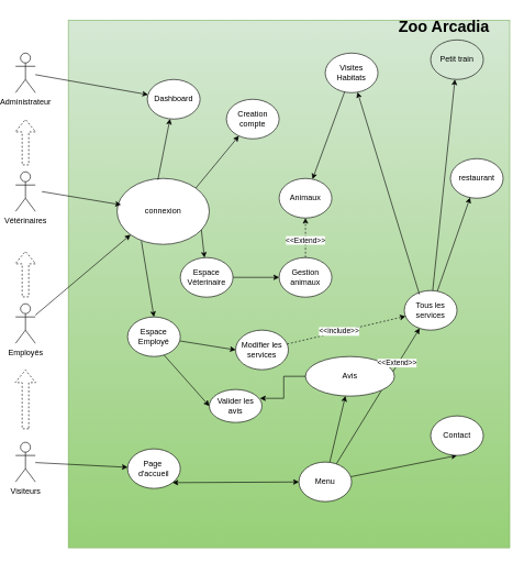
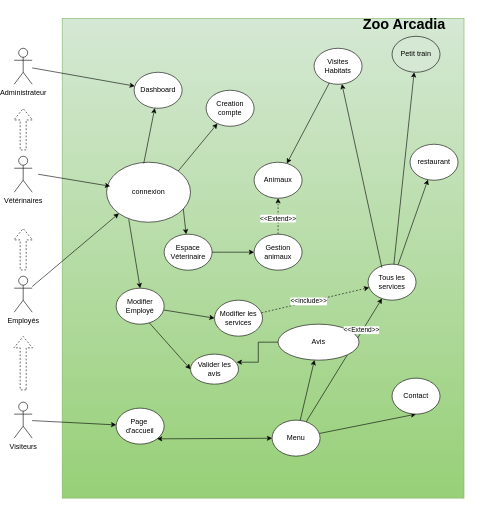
  <mxCell id="0" />
  <mxCell id="1" parent="0" />
  <mxCell id="2" value="" style="rounded=0;whiteSpace=wrap;html=1;fillColor=#d5e8d4;gradientColor=#97d077;strokeColor=#82b366;" parent="1" vertex="1"><mxGeometry x="100" y="30" width="670" height="800" as="geometry" /></mxCell>
  <mxCell id="3" value="Zoo Arcadia" style="text;strokeColor=none;fillColor=none;html=1;fontSize=24;fontStyle=1;verticalAlign=middle;align=center;" parent="1" vertex="1"><mxGeometry x="580" y="20" width="180" height="40" as="geometry" /></mxCell>
  <mxCell id="4" value="Page&amp;nbsp;&lt;div&gt;d'accueil&lt;/div&gt;" style="ellipse;whiteSpace=wrap;html=1;" parent="1" vertex="1"><mxGeometry x="190" y="680" width="80" height="60" as="geometry" /></mxCell>
  <mxCell id="5" style="rounded=0;orthogonalLoop=1;jettySize=auto;html=1;entryX=1;entryY=1;entryDx=0;entryDy=0;startArrow=classic;startFill=1;" parent="1" source="9" target="4" edge="1"><mxGeometry relative="1" as="geometry" /></mxCell>
  <mxCell id="6" style="rounded=0;orthogonalLoop=1;jettySize=auto;html=1;" parent="1" source="9" target="15" edge="1"><mxGeometry relative="1" as="geometry" /></mxCell>
  <mxCell id="7" style="rounded=0;orthogonalLoop=1;jettySize=auto;html=1;" parent="1" source="9" target="12" edge="1"><mxGeometry relative="1" as="geometry" /></mxCell>
  <mxCell id="8" style="rounded=0;orthogonalLoop=1;jettySize=auto;html=1;entryX=0.5;entryY=1;entryDx=0;entryDy=0;" parent="1" source="9" target="10" edge="1"><mxGeometry relative="1" as="geometry" /></mxCell>
  <mxCell id="9" value="Menu" style="ellipse;whiteSpace=wrap;html=1;" parent="1" vertex="1"><mxGeometry x="450" y="700" width="80" height="60" as="geometry" /></mxCell>
  <mxCell id="10" value="Contact" style="ellipse;whiteSpace=wrap;html=1;" parent="1" vertex="1"><mxGeometry x="650" y="630" width="80" height="60" as="geometry" /></mxCell>
  <mxCell id="11" value="" style="edgeStyle=orthogonalEdgeStyle;rounded=0;orthogonalLoop=1;jettySize=auto;html=1;entryX=0.963;entryY=0.267;entryDx=0;entryDy=0;entryPerimeter=0;" edge="1" parent="1" source="12" target="37"><mxGeometry relative="1" as="geometry" /></mxCell>
  <mxCell id="12" value="Avis" style="ellipse;whiteSpace=wrap;html=1;" parent="1" vertex="1"><mxGeometry x="460" y="540" width="135" height="60" as="geometry" /></mxCell>
  <mxCell id="13" style="rounded=0;orthogonalLoop=1;jettySize=auto;html=1;" parent="1" source="15" target="18" edge="1"><mxGeometry relative="1" as="geometry" /></mxCell>
  <mxCell id="14" style="rounded=0;orthogonalLoop=1;jettySize=auto;html=1;" parent="1" source="15" target="17" edge="1"><mxGeometry relative="1" as="geometry" /></mxCell>
  <mxCell id="15" value="Tous les services" style="ellipse;whiteSpace=wrap;html=1;" parent="1" vertex="1"><mxGeometry x="610" y="440" width="80" height="60" as="geometry" /></mxCell>
  <mxCell id="16" value="connexion" style="ellipse;whiteSpace=wrap;html=1;" parent="1" vertex="1"><mxGeometry x="174" y="270" width="140" height="100" as="geometry" /></mxCell>
  <mxCell id="17" value="restaurant" style="ellipse;whiteSpace=wrap;html=1;" parent="1" vertex="1"><mxGeometry x="680" y="240" width="80" height="60" as="geometry" /></mxCell>
  <mxCell id="18" value="Petit train" style="ellipse;whiteSpace=wrap;html=1;fillColor=#d5e8d4;" parent="1" vertex="1"><mxGeometry x="650" y="60" width="80" height="60" as="geometry" /></mxCell>
- <mxCell id="19" value="Visites Habitats" style="ellipse;whiteSpace=wrap;html=1;" parent="1" vertex="1"><mxGeometry x="490" y="80" width="80" height="60" as="geometry" /></mxCell>
+ <mxCell id="19" value="Visites Habitats" style="ellipse;whiteSpace=wrap;html=1;" parent="1" vertex="1"><mxGeometry x="520" y="80" width="80" height="60" as="geometry" /></mxCell>
  <mxCell id="20" value="Animaux" style="ellipse;whiteSpace=wrap;html=1;" parent="1" vertex="1"><mxGeometry x="420" y="270" width="80" height="60" as="geometry" /></mxCell>
  <mxCell id="21" style="rounded=0;orthogonalLoop=1;jettySize=auto;html=1;" parent="1" source="19" target="20" edge="1"><mxGeometry relative="1" as="geometry"><mxPoint x="580" y="510" as="targetPoint" /></mxGeometry></mxCell>
  <mxCell id="22" value="Creation compte" style="ellipse;whiteSpace=wrap;html=1;" parent="1" vertex="1"><mxGeometry x="340" y="150" width="80" height="60" as="geometry" /></mxCell>
  <mxCell id="23" style="rounded=0;orthogonalLoop=1;jettySize=auto;html=1;exitX=1;exitY=0;exitDx=0;exitDy=0;" parent="1" source="16" target="22" edge="1"><mxGeometry relative="1" as="geometry" /></mxCell>
  <mxCell id="24" style="rounded=0;orthogonalLoop=1;jettySize=auto;html=1;exitX=0.443;exitY=0.02;exitDx=0;exitDy=0;exitPerimeter=0;" parent="1" source="16" target="35" edge="1"><mxGeometry relative="1" as="geometry" /></mxCell>
  <mxCell id="25" style="edgeStyle=orthogonalEdgeStyle;rounded=0;orthogonalLoop=1;jettySize=auto;html=1;shape=flexArrow;dashed=1;" parent="1" edge="1"><mxGeometry relative="1" as="geometry"><mxPoint x="35" y="650" as="sourcePoint" /><mxPoint x="35" y="560" as="targetPoint" /></mxGeometry></mxCell>
  <mxCell id="26" value="Administrateur" style="shape=umlActor;verticalLabelPosition=bottom;verticalAlign=top;html=1;outlineConnect=0;" parent="1" vertex="1"><mxGeometry x="20" y="80" width="30" height="60" as="geometry" /></mxCell>
  <mxCell id="27" style="rounded=0;orthogonalLoop=1;jettySize=auto;html=1;exitX=0.914;exitY=0.78;exitDx=0;exitDy=0;exitPerimeter=0;" parent="1" source="16" target="39" edge="1"><mxGeometry relative="1" as="geometry"><Array as="points" /></mxGeometry></mxCell>
  <mxCell id="28" style="edgeStyle=orthogonalEdgeStyle;rounded=0;orthogonalLoop=1;jettySize=auto;html=1;dashed=1;shape=flexArrow;" parent="1" edge="1"><mxGeometry relative="1" as="geometry"><mxPoint x="35" y="450" as="sourcePoint" /><mxPoint x="35" y="380" as="targetPoint" /></mxGeometry></mxCell>
  <mxCell id="29" value="Vétérinaires" style="shape=umlActor;verticalLabelPosition=bottom;verticalAlign=top;html=1;outlineConnect=0;" parent="1" vertex="1"><mxGeometry x="20" y="260" width="30" height="60" as="geometry" /></mxCell>
  <mxCell id="30" style="rounded=0;orthogonalLoop=1;jettySize=auto;html=1;entryX=0;entryY=0.5;entryDx=0;entryDy=0;exitX=0;exitY=0;exitDx=0;exitDy=0;" parent="1" source="44" target="37" edge="1"><mxGeometry relative="1" as="geometry" /></mxCell>
  <mxCell id="31" style="edgeStyle=orthogonalEdgeStyle;rounded=0;orthogonalLoop=1;jettySize=auto;html=1;shape=flexArrow;dashed=1;" parent="1" edge="1"><mxGeometry relative="1" as="geometry"><mxPoint x="35" y="250" as="sourcePoint" /><mxPoint x="35" y="180" as="targetPoint" /></mxGeometry></mxCell>
  <mxCell id="32" value="Employés" style="shape=umlActor;verticalLabelPosition=bottom;verticalAlign=top;html=1;outlineConnect=0;" parent="1" vertex="1"><mxGeometry x="20" y="460" width="30" height="60" as="geometry" /></mxCell>
  <mxCell id="33" style="rounded=0;orthogonalLoop=1;jettySize=auto;html=1;" parent="1" source="34" target="4" edge="1"><mxGeometry relative="1" as="geometry" /></mxCell>
  <mxCell id="34" value="Visiteurs" style="shape=umlActor;verticalLabelPosition=bottom;verticalAlign=top;html=1;outlineConnect=0;" parent="1" vertex="1"><mxGeometry x="20" y="670" width="30" height="60" as="geometry" /></mxCell>
  <mxCell id="35" value="Dashboard" style="ellipse;whiteSpace=wrap;html=1;" parent="1" vertex="1"><mxGeometry x="220" y="120" width="80" height="60" as="geometry" /></mxCell>
  <mxCell id="36" style="rounded=0;orthogonalLoop=1;jettySize=auto;html=1;entryX=0.5;entryY=0;entryDx=0;entryDy=0;exitX=0.264;exitY=0.95;exitDx=0;exitDy=0;exitPerimeter=0;" parent="1" source="16" target="44" edge="1"><mxGeometry relative="1" as="geometry" /></mxCell>
  <mxCell id="37" value="Valider les avis" style="ellipse;whiteSpace=wrap;html=1;" parent="1" vertex="1"><mxGeometry x="314" y="590" width="80" height="50" as="geometry" /></mxCell>
  <mxCell id="38" style="rounded=0;orthogonalLoop=1;jettySize=auto;html=1;" parent="1" source="39" target="47" edge="1"><mxGeometry relative="1" as="geometry" /></mxCell>
  <mxCell id="39" value="Espace Véterinaire" style="ellipse;whiteSpace=wrap;html=1;" parent="1" vertex="1"><mxGeometry x="270" y="390" width="80" height="60" as="geometry" /></mxCell>
  <mxCell id="40" style="rounded=0;orthogonalLoop=1;jettySize=auto;html=1;dashed=1;" parent="1" source="48" target="15" edge="1"><mxGeometry relative="1" as="geometry" /></mxCell>
  <mxCell id="41" value="&amp;lt;&amp;lt;Extend&amp;gt;&amp;gt;" style="edgeLabel;html=1;align=center;verticalAlign=middle;resizable=0;points=[];" parent="40" vertex="1" connectable="0"><mxGeometry x="0.017" y="1" relative="1" as="geometry"><mxPoint x="75" y="51" as="offset" /></mxGeometry></mxCell>
  <mxCell id="42" value="&amp;lt;&amp;lt;include&amp;gt;&amp;gt;" style="edgeLabel;html=1;align=center;verticalAlign=middle;resizable=0;points=[];" vertex="1" connectable="0" parent="40"><mxGeometry x="-0.121" y="1" relative="1" as="geometry"><mxPoint as="offset" /></mxGeometry></mxCell>
  <mxCell id="43" style="rounded=0;orthogonalLoop=1;jettySize=auto;html=1;entryX=0;entryY=0.5;entryDx=0;entryDy=0;" parent="1" source="44" target="48" edge="1"><mxGeometry relative="1" as="geometry" /></mxCell>
- <mxCell id="44" value="Espace Employé" style="ellipse;whiteSpace=wrap;html=1;" parent="1" vertex="1"><mxGeometry x="190" y="480" width="80" height="60" as="geometry" /></mxCell>
+ <mxCell id="44" value="Modifier Employé" style="ellipse;whiteSpace=wrap;html=1;" parent="1" vertex="1"><mxGeometry x="190" y="480" width="80" height="60" as="geometry" /></mxCell>
  <mxCell id="45" style="rounded=0;orthogonalLoop=1;jettySize=auto;html=1;dashed=1;" parent="1" source="47" target="20" edge="1"><mxGeometry relative="1" as="geometry" /></mxCell>
  <mxCell id="46" value="&amp;lt;&amp;lt;Extend&amp;gt;&amp;gt;" style="edgeLabel;html=1;align=center;verticalAlign=middle;resizable=0;points=[];" parent="45" vertex="1" connectable="0"><mxGeometry x="-0.084" y="1" relative="1" as="geometry"><mxPoint as="offset" /></mxGeometry></mxCell>
  <mxCell id="47" value="Gestion animaux" style="ellipse;whiteSpace=wrap;html=1;" parent="1" vertex="1"><mxGeometry x="420" y="390" width="80" height="60" as="geometry" /></mxCell>
  <mxCell id="48" value="Modifier les services" style="ellipse;whiteSpace=wrap;html=1;" parent="1" vertex="1"><mxGeometry x="354" y="500" width="80" height="60" as="geometry" /></mxCell>
  <mxCell id="49" value="" style="endArrow=classic;html=1;rounded=0;exitX=0.288;exitY=0.1;exitDx=0;exitDy=0;exitPerimeter=0;" edge="1" parent="1" source="15" target="19"><mxGeometry width="50" height="50" relative="1" as="geometry"><mxPoint x="660" y="440" as="sourcePoint" /><mxPoint x="710" y="390" as="targetPoint" /></mxGeometry></mxCell>
  <mxCell id="50" value="" style="endArrow=classic;html=1;rounded=0;" edge="1" parent="1" source="26" target="35"><mxGeometry width="50" height="50" relative="1" as="geometry"><mxPoint x="660" y="440" as="sourcePoint" /><mxPoint x="710" y="390" as="targetPoint" /></mxGeometry></mxCell>
  <mxCell id="51" value="" style="endArrow=classic;html=1;rounded=0;" edge="1" parent="1"><mxGeometry width="50" height="50" relative="1" as="geometry"><mxPoint x="60" y="290" as="sourcePoint" /><mxPoint x="180" y="310" as="targetPoint" /></mxGeometry></mxCell>
  <mxCell id="52" value="" style="endArrow=classic;html=1;rounded=0;entryX=0;entryY=1;entryDx=0;entryDy=0;" edge="1" parent="1" source="32" target="16"><mxGeometry width="50" height="50" relative="1" as="geometry"><mxPoint x="660" y="440" as="sourcePoint" /><mxPoint x="180" y="510" as="targetPoint" /></mxGeometry></mxCell>
